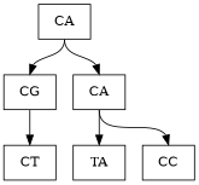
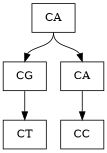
  digraph {
    node [shape=record]
    edge [headport=n tailport="label:s"]
    n1 [label="<label> CT"]
    n2 [label="<label> CG"]
-   n3 [label="<label> TA"]
    n4 [label="<label> CC"]
    n5 [label="<label> CA"]
    n6 [label="<label> CA"]
    n2 -> n1
-   n5 -> n3
    n5 -> n4
    n6 -> n2
    n6 -> n5
  }
